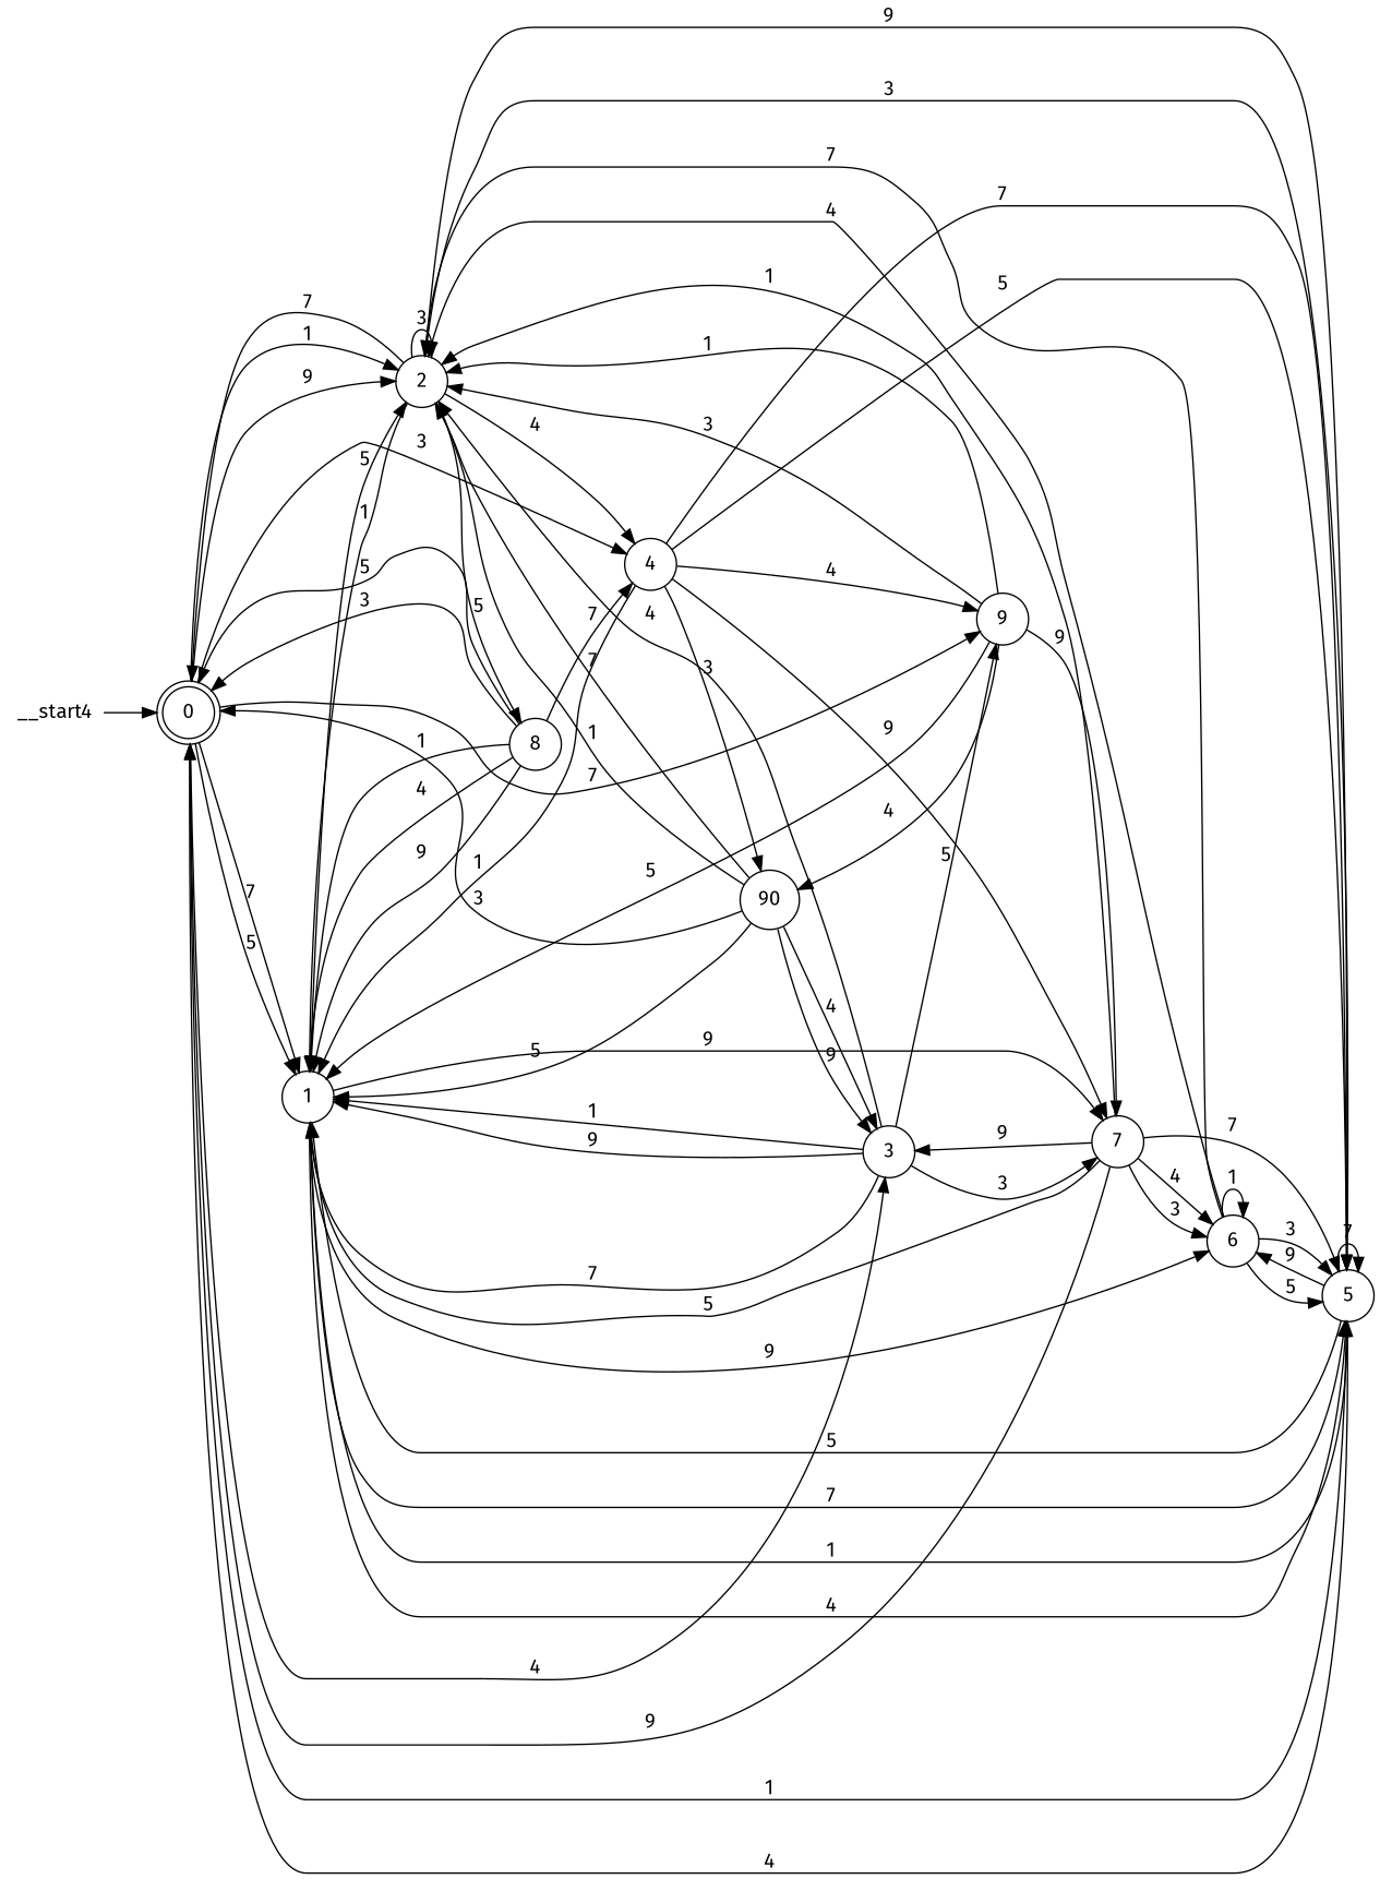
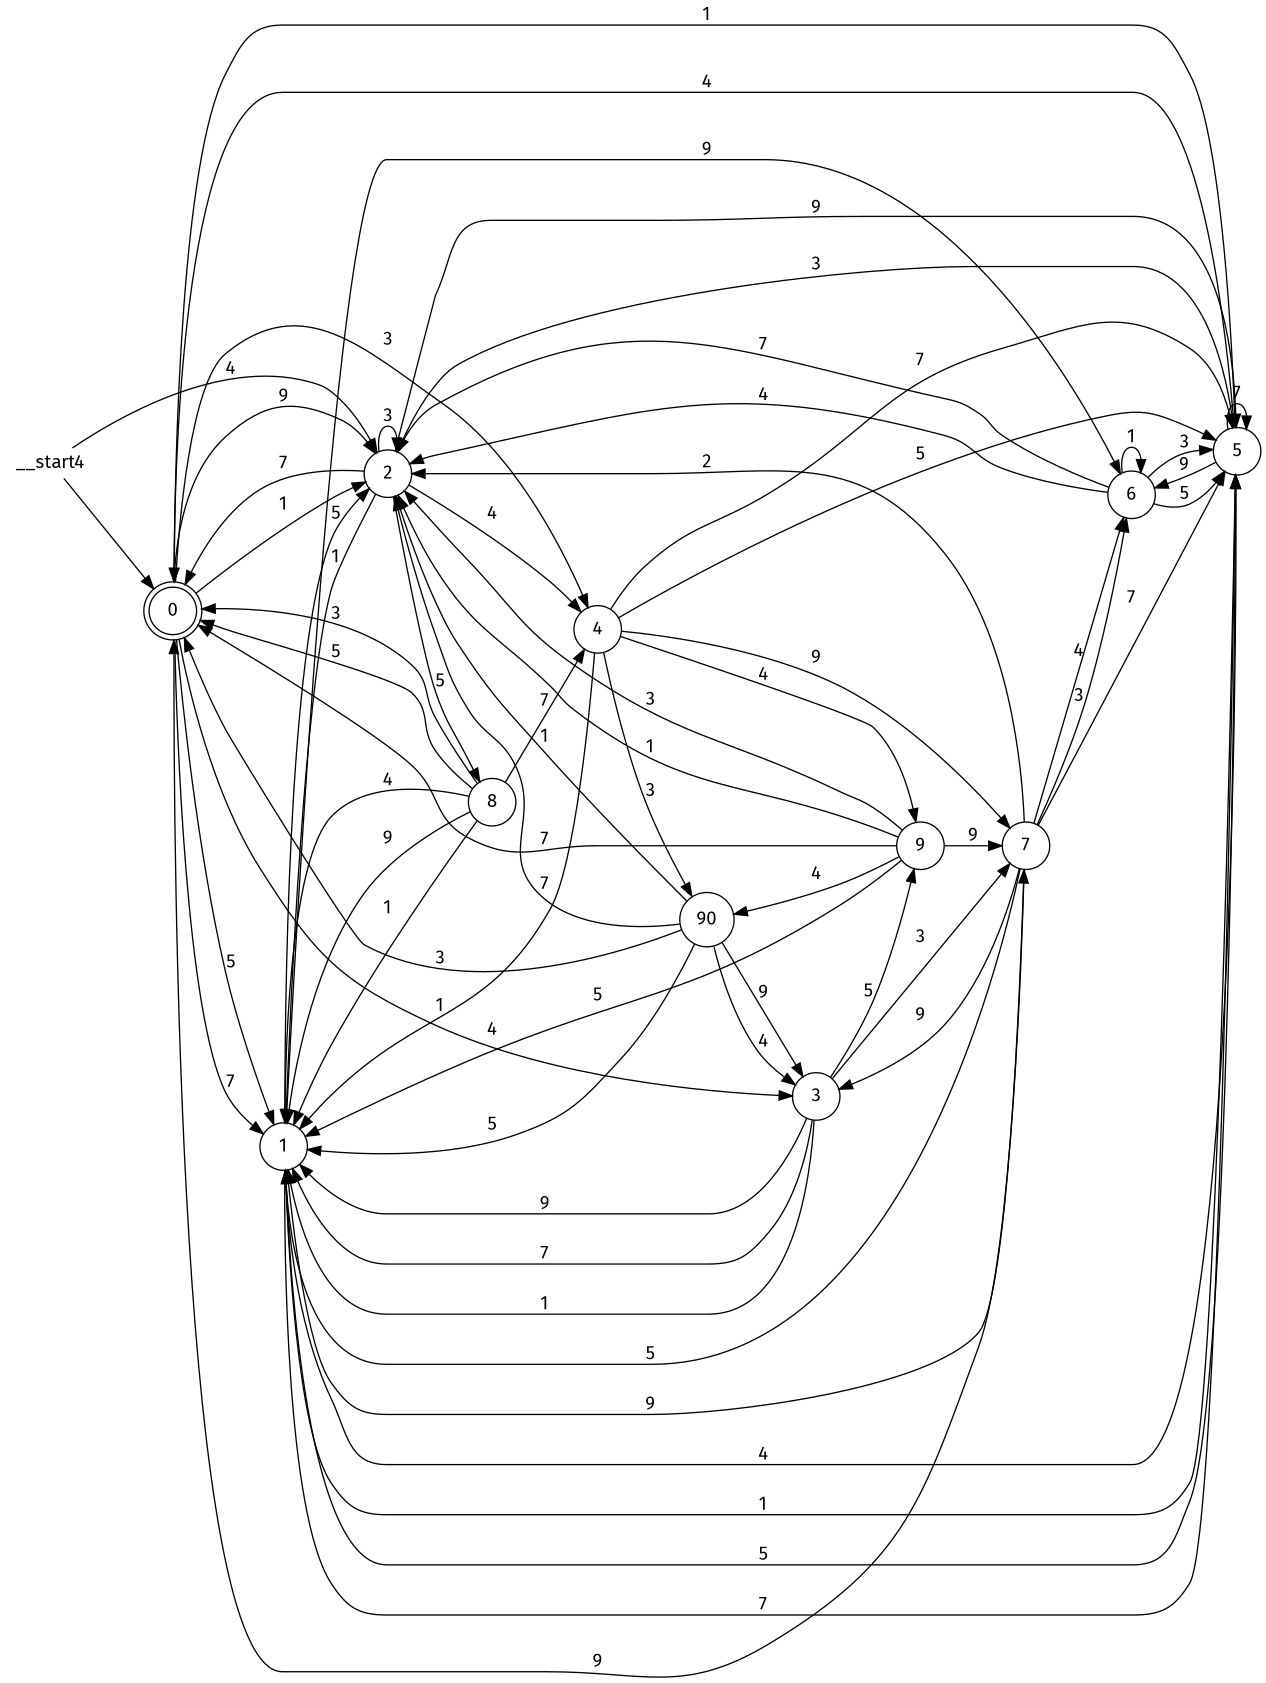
  digraph {
    fontname="Fira Sans"
    rankdir=LR
    node [fontname="Fira Sans" shape=circle]
    edge [fontname="Fira Sans"]
    n1 [label=0 shape=doublecircle]
    n2 [label=1]
    n3 [label=2]
    n4 [label=3]
    n5 [label=4]
    n6 [label=5]
    n7 [label=6]
    n8 [label=7]
    n9 [label=8]
    n10 [label=9]
    n11 [label=90]
    n12 [height=0 label=__start4 shape=none width=0]
    n1 -> n2 [label=7]
    n1 -> n2 [label=5]
    n1 -> n3 [label=1]
    n1 -> n3 [label=9]
    n1 -> n4 [label=4]
    n1 -> n5 [label=3]
    n2 -> n3 [label=5]
    n2 -> n6 [label=7]
    n2 -> n6 [label=1]
    n2 -> n6 [label=4]
    n2 -> n7 [label=9]
    n2 -> n8 [label=9]
    n3 -> n1 [label=7]
    n3 -> n2 [label=1]
    n3 -> n3 [label=3]
    n3 -> n5 [label=4]
    n3 -> n6 [label=9]
    n3 -> n9 [label=5]
    n4 -> n2 [label=7]
    n4 -> n2 [label=1]
    n4 -> n2 [label=9]
-   n4 -> n3 [label=4]
+   n12 -> n3 [label=4]
    n4 -> n8 [label=3]
    n4 -> n10 [label=5]
    n5 -> n2 [label=1]
    n5 -> n6 [label=7]
    n5 -> n6 [label=5]
    n5 -> n8 [label=9]
    n5 -> n10 [label=4]
    n5 -> n11 [label=3]
    n6 -> n1 [label=1]
    n6 -> n1 [label=4]
    n6 -> n2 [label=5]
    n6 -> n3 [label=3]
    n6 -> n6 [label=7]
    n6 -> n7 [label=9]
    n7 -> n3 [label=7]
    n7 -> n3 [label=4]
    n7 -> n6 [label=5]
    n7 -> n6 [label=3]
    n7 -> n7 [label=1]
    n8 -> n1 [label=9]
    n8 -> n2 [label=5]
-   n8 -> n3 [label=1]
+   n8 -> n3 [label=2]
    n8 -> n4 [label=9]
    n8 -> n6 [label=7]
    n8 -> n7 [label=4]
    n8 -> n7 [label=3]
    n9 -> n1 [label=5]
    n9 -> n1 [label=3]
    n9 -> n2 [label=1]
    n9 -> n2 [label=4]
    n9 -> n2 [label=9]
    n9 -> n5 [label=7]
-   n1 -> n10 [label=7]
+   n10 -> n1 [label=7]
    n10 -> n2 [label=5]
    n10 -> n3 [label=1]
    n10 -> n3 [label=3]
    n10 -> n8 [label=9]
    n10 -> n11 [label=4]
    n11 -> n1 [label=3]
    n11 -> n2 [label=5]
    n11 -> n3 [label=7]
    n11 -> n3 [label=1]
    n11 -> n4 [label=4]
    n11 -> n4 [label=9]
    n12 -> n1
  }
